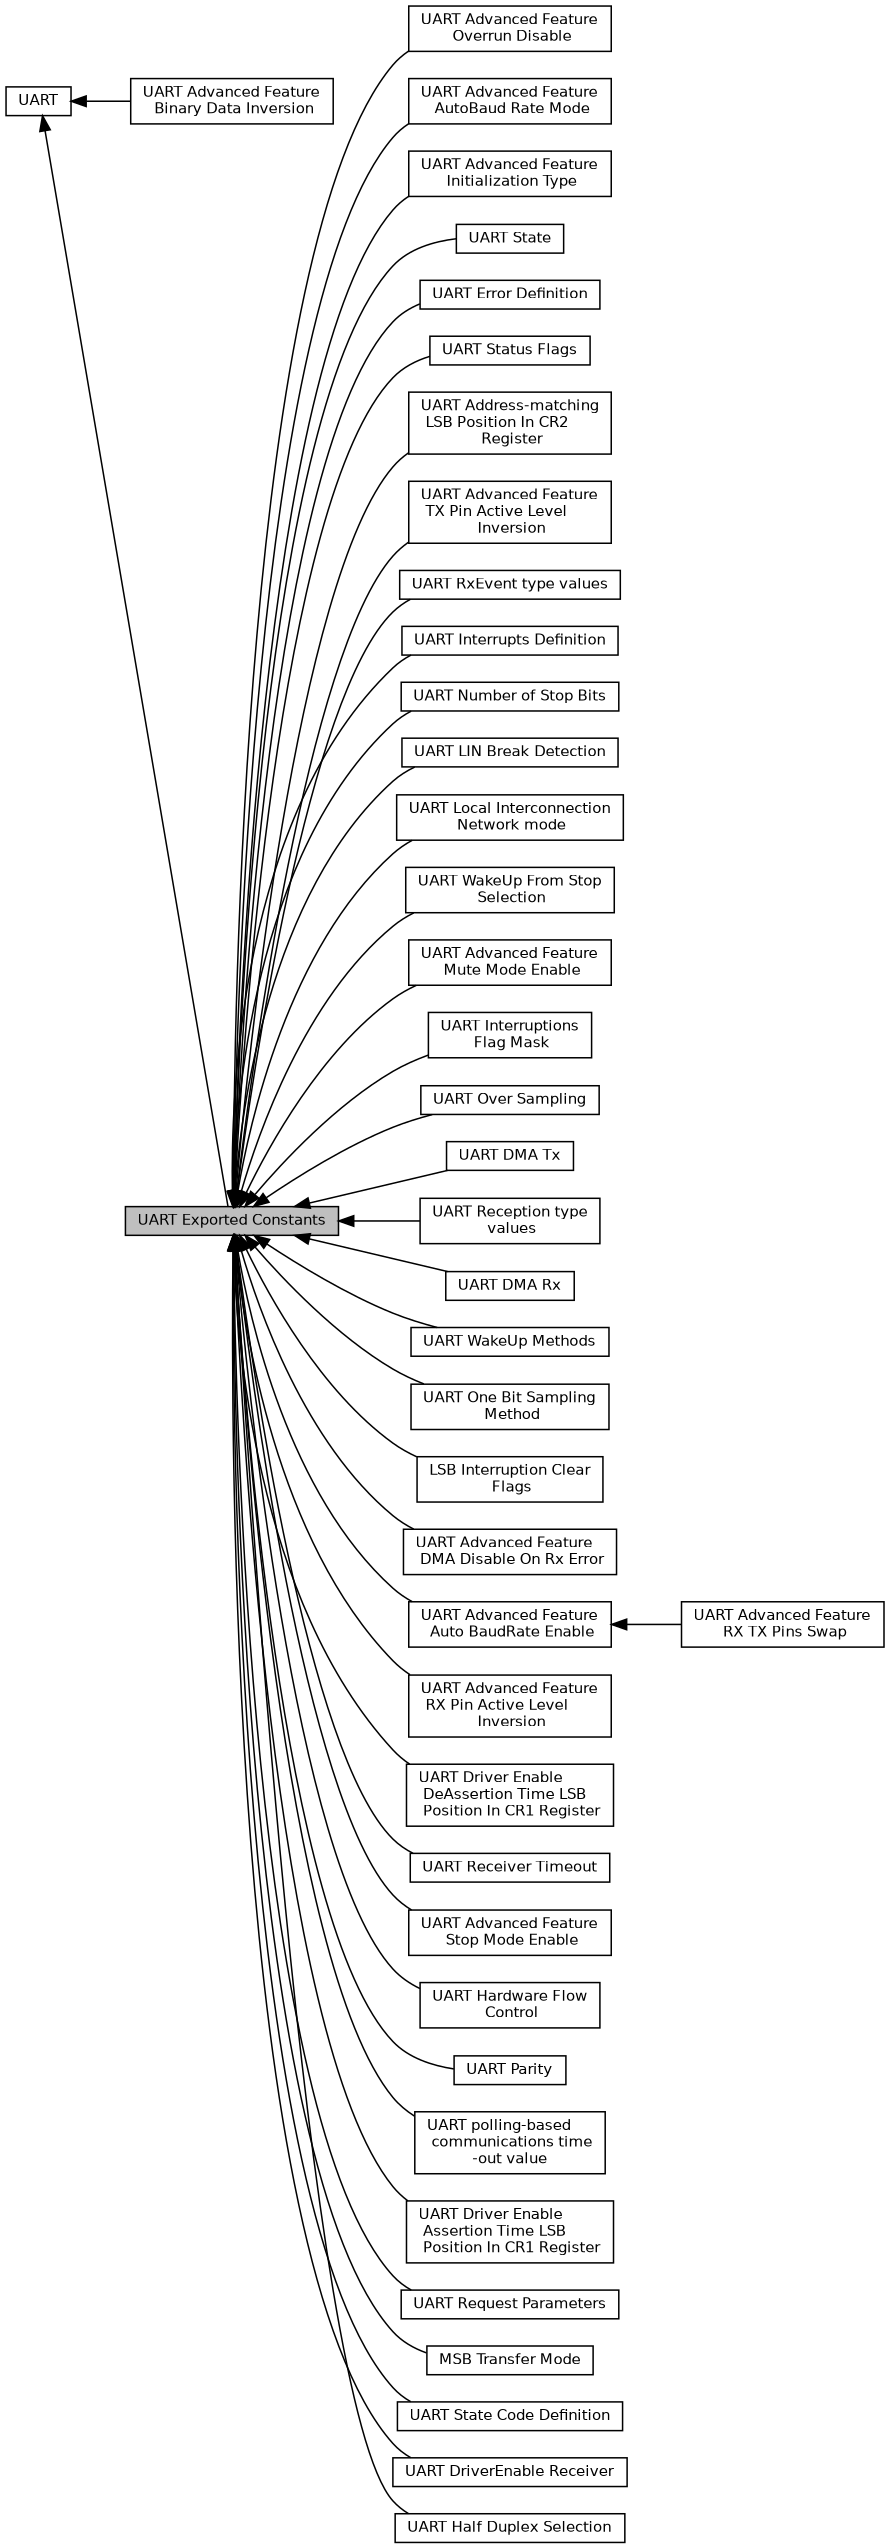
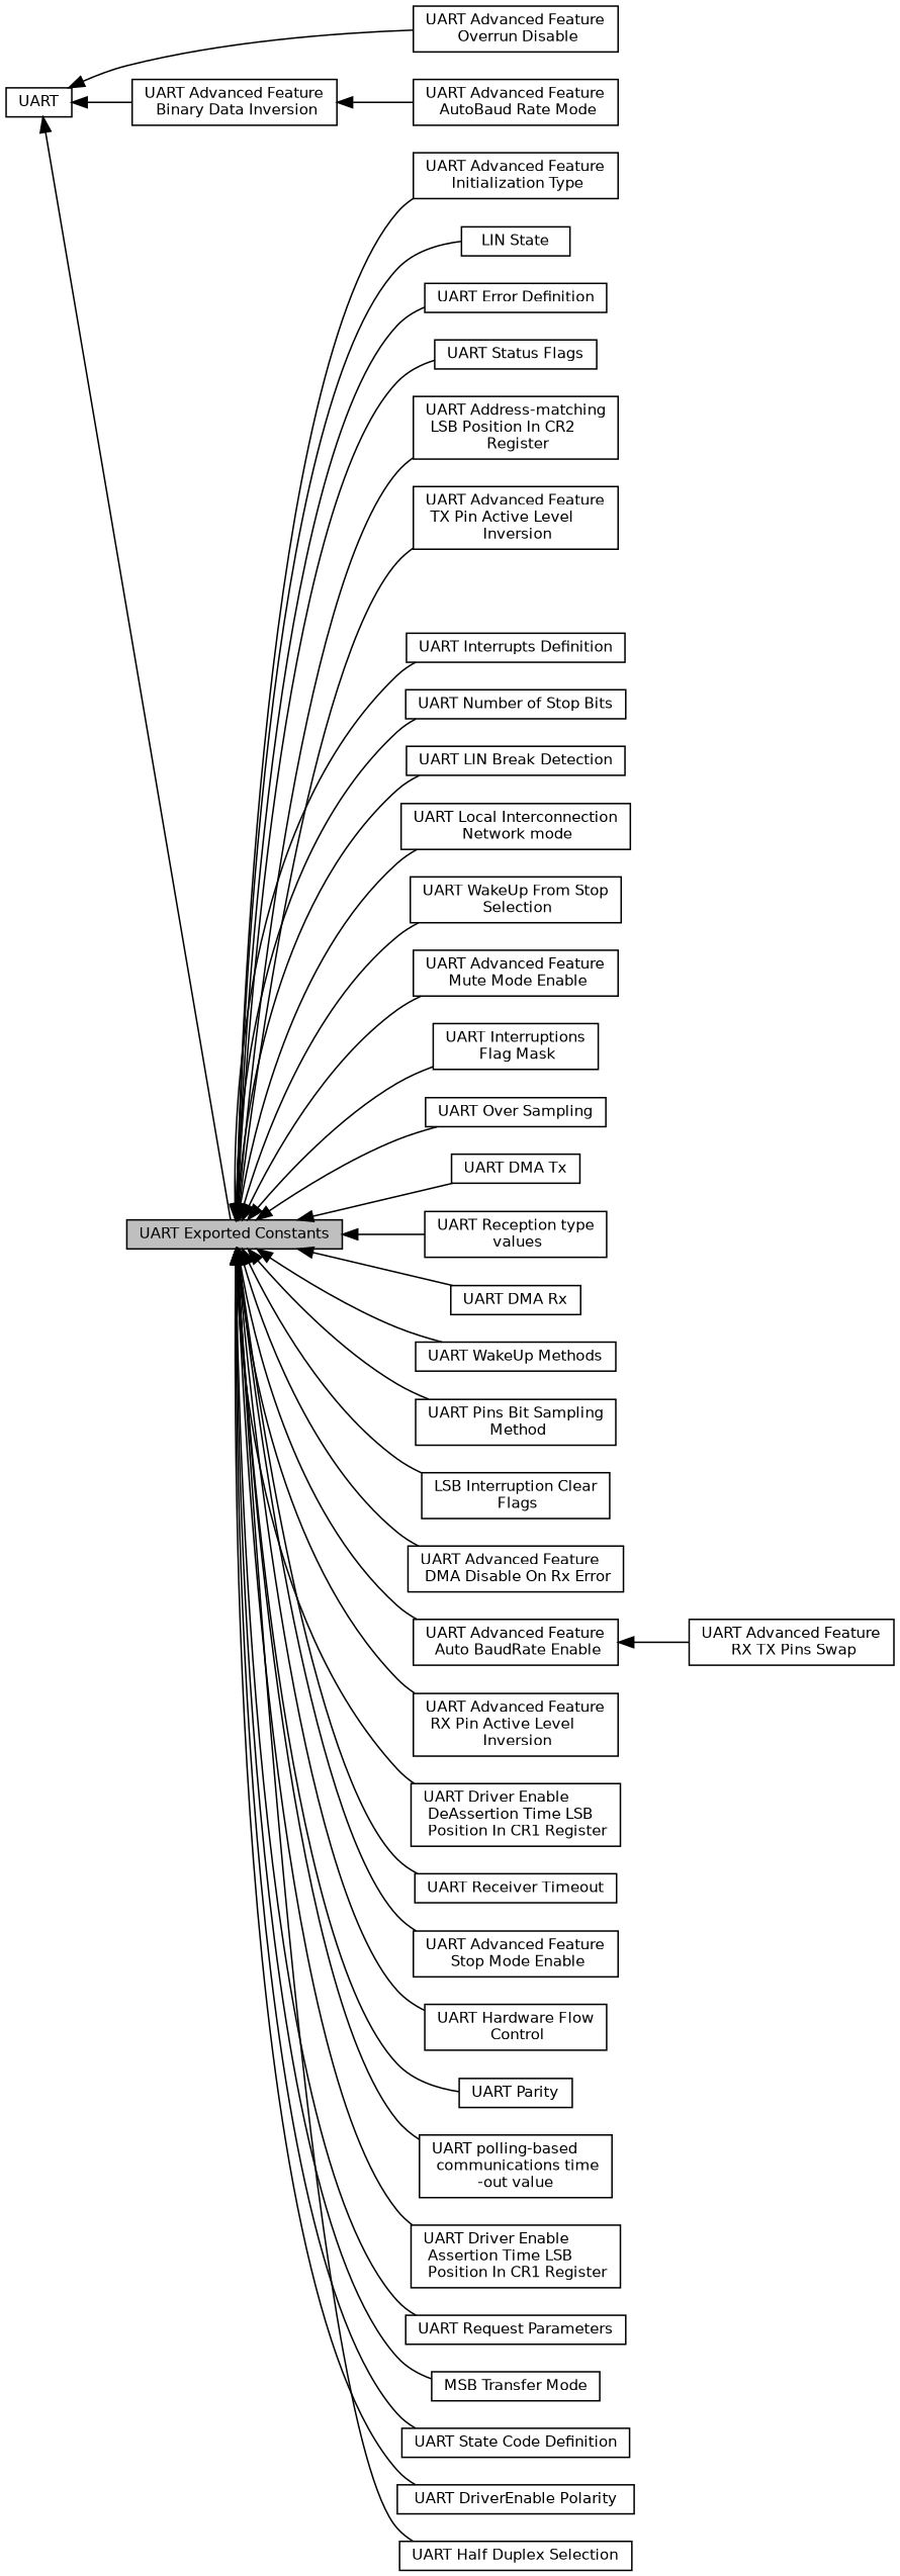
  digraph {
    rankdir=LR
    node [color=black fillcolor=white fontname=Helvetica fontsize=10 shape=box style=filled]
    edge [dir=back fontname=Helvetica fontsize=10 labelfontname=Helvetica labelfontsize=10 shape=plaintext style=solid]
-   n1 [height=0.2 label="UART RxEvent type values" width=0.4]
    n2 [height=0.2 label="UART Interrupts Definition" width=0.4]
    n3 [height=0.2 label="UART Number of Stop Bits" width=0.4]
    n4 [height=0.2 label="UART LIN Break Detection" width=0.4]
    n5 [height=0.2 label="UART Local Interconnection\l Network mode" width=0.4]
    n6 [height=0.2 label="UART Advanced Feature\l Overrun Disable" width=0.4]
    n7 [height=0.2 label="UART Advanced Feature\l RX TX Pins Swap" width=0.4]
    n8 [height=0.2 label="UART Advanced Feature\l Binary Data Inversion" width=0.4]
    n9 [height=0.2 label="UART WakeUp From Stop\l Selection" width=0.4]
    n10 [height=0.2 label="UART Advanced Feature\l Mute Mode Enable" width=0.4]
    n11 [height=0.2 label="UART Interruptions\l Flag Mask" width=0.4]
    n12 [height=0.2 label="UART Over Sampling" width=0.4]
    n13 [height=0.2 label="UART DMA Tx" width=0.4]
    n14 [height=0.2 label="UART Reception type\l values" width=0.4]
    n15 [height=0.2 label="UART DMA Rx" width=0.4]
    n16 [height=0.2 label="UART WakeUp Methods" width=0.4]
-   n17 [height=0.2 label="UART One Bit Sampling\l Method" width=0.4]
+   n17 [height=0.2 label="UART Pins Bit Sampling\l Method" width=0.4]
    n18 [height=0.2 label="LSB Interruption Clear\l Flags" width=0.4]
    n19 [height=0.2 label="UART Advanced Feature\l DMA Disable On Rx Error" width=0.4]
    n20 [height=0.2 label="UART Advanced Feature\l Auto BaudRate Enable" width=0.4]
    n21 [height=0.2 label="UART Advanced Feature\l RX Pin Active Level\l Inversion" width=0.4]
    n22 [height=0.2 label="UART Driver Enable\l DeAssertion Time LSB\l Position In CR1 Register" width=0.4]
    n23 [height=0.2 label="UART Receiver Timeout" width=0.4]
    n24 [height=0.2 label="UART Advanced Feature\l Stop Mode Enable" width=0.4]
    n25 [height=0.2 label="UART Hardware Flow\l Control" width=0.4]
    n26 [height=0.2 label="UART Parity" width=0.4]
    n27 [height=0.2 label="UART polling-based\l communications time\l-out value" width=0.4]
    n28 [height=0.2 label="UART Driver Enable\l Assertion Time LSB\l Position In CR1 Register" width=0.4]
    n29 [height=0.2 label="UART Request Parameters" width=0.4]
    n30 [height=0.2 label="MSB Transfer Mode" width=0.4]
    n31 [height=0.2 label="UART Advanced Feature\l AutoBaud Rate Mode" width=0.4]
    n32 [height=0.2 label="UART State Code Definition" width=0.4]
-   n33 [height=0.2 label="UART DriverEnable Receiver" width=0.4]
+   n33 [height=0.2 label="UART DriverEnable Polarity" width=0.4]
    n34 [height=0.2 label="UART Half Duplex Selection" width=0.4]
    n35 [height=0.2 label="UART Advanced Feature\l Initialization Type" width=0.4]
-   n36 [height=0.2 label="UART State" width=0.4]
+   n36 [height=0.2 label="LIN State" width=0.4]
    n37 [height=0.2 label="UART Error Definition" width=0.4]
    n38 [height=0.2 label="UART Status Flags" width=0.4]
    n39 [height=0.2 label=UART width=0.4]
    n40 [fillcolor=grey75 fontcolor=black height=0.2 label="UART Exported Constants" width=0.4]
    n41 [height=0.2 label="UART Address-matching\l LSB Position In CR2\l Register" width=0.4]
    n42 [height=0.2 label="UART Advanced Feature\l TX Pin Active Level\l Inversion" width=0.4]
    n20 -> n7
    n39 -> n8
    n39 -> n40
-   n40 -> n1
    n40 -> n2
    n40 -> n3
    n40 -> n4
    n40 -> n5
-   n40 -> n6
+   n39 -> n6
    n40 -> n9
    n40 -> n10
    n40 -> n11
    n40 -> n12
    n40 -> n13
    n40 -> n14
    n40 -> n15
    n40 -> n16
    n40 -> n17
    n40 -> n18
    n40 -> n19
    n40 -> n20
    n40 -> n21
    n40 -> n22
    n40 -> n23
    n40 -> n24
    n40 -> n25
    n40 -> n26
    n40 -> n27
    n40 -> n28
    n40 -> n29
    n40 -> n30
-   n40 -> n31
+   n8 -> n31
    n40 -> n32
    n40 -> n33
    n40 -> n34
    n40 -> n35
    n40 -> n36
    n40 -> n37
    n40 -> n38
    n40 -> n41
    n40 -> n42
  }
